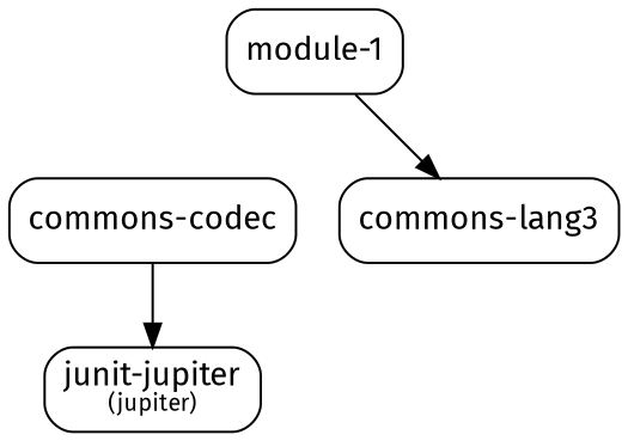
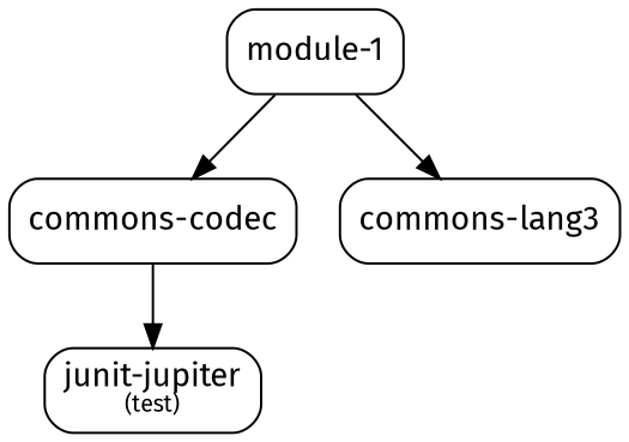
  digraph {
    fontname="Fira Sans"
    node [fontname="Fira Sans" fontsize=14 shape=box style=rounded]
    edge [fontname="Fira Sans" fontsize=10]
    n1 [label="module-1"]
    n2 [label=<commons-codec>]
    n3 [label=<commons-lang3>]
-   n4 [label=<junit-jupiter<font point-size="10"><br/>(jupiter)</font>>]
+   n4 [label=<junit-jupiter<font point-size="10"><br/>(test)</font>>]
+   n1 -> n2
    n1 -> n3
    n2 -> n4
  }
